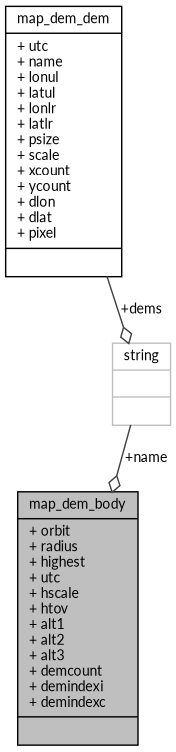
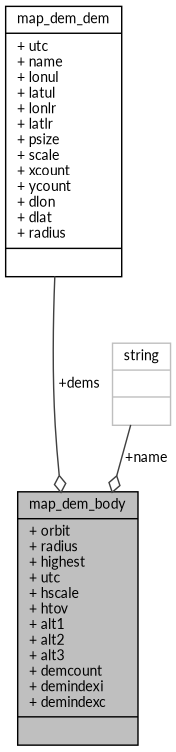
  digraph {
    fontname=Lato
    node [color=black fillcolor=white fontname=Lato fontsize=10 shape=record style=filled]
    edge [arrowhead=odiamond color=grey25 fontname=Lato fontsize=10 labelfontname=Helvetica labelfontsize=10 style=solid]
    n1 [fillcolor=grey75 fontcolor=black height=0.2 label="{map_dem_body\n|+ orbit\l+ radius\l+ highest\l+ utc\l+ hscale\l+ htov\l+ alt1\l+ alt2\l+ alt3\l+ demcount\l+ demindexi\l+ demindexc\l|}" width=0.4]
    n2 [color=grey75 height=0.2 label="{string\n||}" width=0.4]
-   n3 [height=0.2 label="{map_dem_dem\n|+ utc\l+ name\l+ lonul\l+ latul\l+ lonlr\l+ latlr\l+ psize\l+ scale\l+ xcount\l+ ycount\l+ dlon\l+ dlat\l+ pixel\l|}" width=0.4]
+   n3 [height=0.2 label="{map_dem_dem\n|+ utc\l+ name\l+ lonul\l+ latul\l+ lonlr\l+ latlr\l+ psize\l+ scale\l+ xcount\l+ ycount\l+ dlon\l+ dlat\l+ radius\l|}" width=0.4]
    n2 -> n1 [label=" +name"]
-   n3 -> n2 [label=" +dems"]
+   n3 -> n1 [label=" +dems"]
  }
